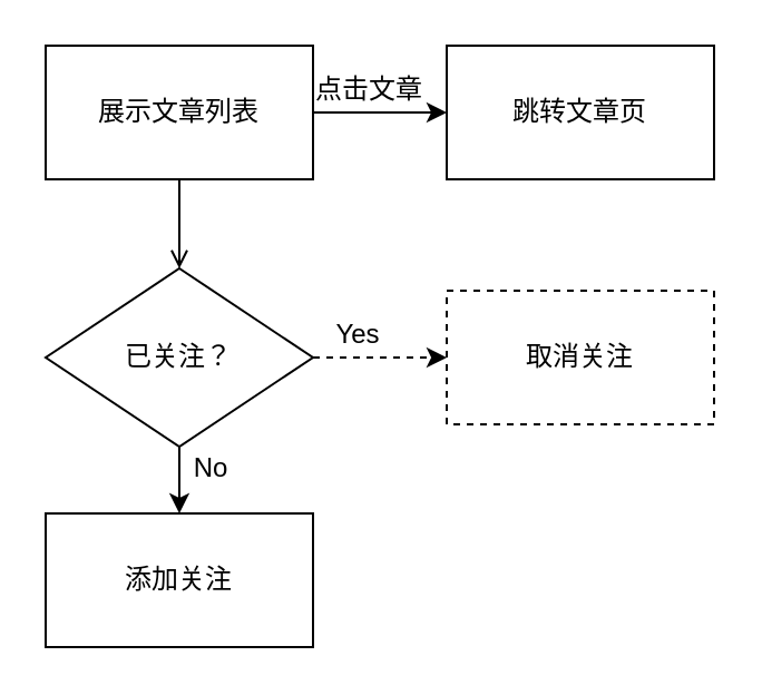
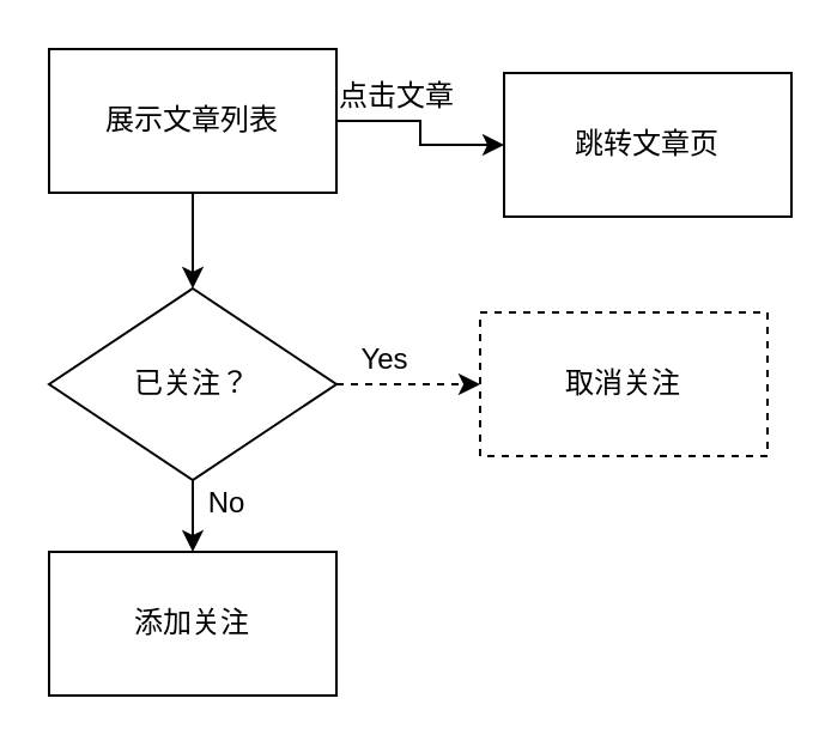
  <mxCell id="0" />
  <mxCell id="1" parent="0" />
- <mxCell id="2" value="" style="edgeStyle=orthogonalEdgeStyle;rounded=0;orthogonalLoop=1;jettySize=auto;html=1;entryX=0.5;entryY=0;entryDx=0;entryDy=0;endArrow=open;" edge="1" parent="1" source="4" target="8"><mxGeometry relative="1" as="geometry"><mxPoint x="80" y="120" as="targetPoint" /></mxGeometry></mxCell>
+ <mxCell id="2" value="" style="edgeStyle=orthogonalEdgeStyle;rounded=0;orthogonalLoop=1;jettySize=auto;html=1;entryX=0.5;entryY=0;entryDx=0;entryDy=0;" edge="1" parent="1" source="4" target="8"><mxGeometry relative="1" as="geometry"><mxPoint x="80" y="120" as="targetPoint" /></mxGeometry></mxCell>
  <mxCell id="3" value="" style="edgeStyle=orthogonalEdgeStyle;rounded=0;orthogonalLoop=1;jettySize=auto;html=1;" edge="1" parent="1" source="4" target="5"><mxGeometry relative="1" as="geometry" /></mxCell>
  <mxCell id="4" value="展示文章列表" style="rounded=0;whiteSpace=wrap;html=1;" vertex="1" parent="1"><mxGeometry x="20" y="20" width="120" height="60" as="geometry" /></mxCell>
- <mxCell id="5" value="跳转文章页" style="rounded=0;whiteSpace=wrap;html=1;" vertex="1" parent="1"><mxGeometry x="200" y="20" width="120" height="60" as="geometry" /></mxCell>
+ <mxCell id="5" value="跳转文章页" style="rounded=0;whiteSpace=wrap;html=1;" vertex="1" parent="1"><mxGeometry x="210" y="30" width="120" height="60" as="geometry" /></mxCell>
  <mxCell id="6" value="" style="edgeStyle=orthogonalEdgeStyle;rounded=0;orthogonalLoop=1;jettySize=auto;html=1;dashed=1;" edge="1" parent="1" source="8" target="9"><mxGeometry relative="1" as="geometry" /></mxCell>
  <mxCell id="7" value="" style="edgeStyle=orthogonalEdgeStyle;rounded=0;orthogonalLoop=1;jettySize=auto;html=1;" edge="1" parent="1" source="8" target="12"><mxGeometry relative="1" as="geometry" /></mxCell>
  <mxCell id="8" value="已关注？" style="rhombus;whiteSpace=wrap;html=1;" vertex="1" parent="1"><mxGeometry x="20" y="120" width="120" height="80" as="geometry" /></mxCell>
  <mxCell id="9" value="取消关注" style="rounded=0;whiteSpace=wrap;html=1;dashed=1;" vertex="1" parent="1"><mxGeometry x="200" y="130" width="120" height="60" as="geometry" /></mxCell>
  <mxCell id="10" value="Yes" style="text;html=1;align=center;verticalAlign=middle;resizable=0;points=[];autosize=1;" vertex="1" parent="1"><mxGeometry x="145" y="140" width="30" height="20" as="geometry" /></mxCell>
  <mxCell id="11" value="No" style="text;html=1;align=center;verticalAlign=middle;resizable=0;points=[];autosize=1;" vertex="1" parent="1"><mxGeometry x="79" y="200" width="30" height="20" as="geometry" /></mxCell>
  <mxCell id="12" value="添加关注" style="rounded=0;whiteSpace=wrap;html=1;" vertex="1" parent="1"><mxGeometry x="20" y="230" width="120" height="60" as="geometry" /></mxCell>
  <mxCell id="13" value="点击文章" style="text;html=1;align=center;verticalAlign=middle;resizable=0;points=[];autosize=1;" vertex="1" parent="1"><mxGeometry x="135" y="30" width="60" height="20" as="geometry" /></mxCell>
